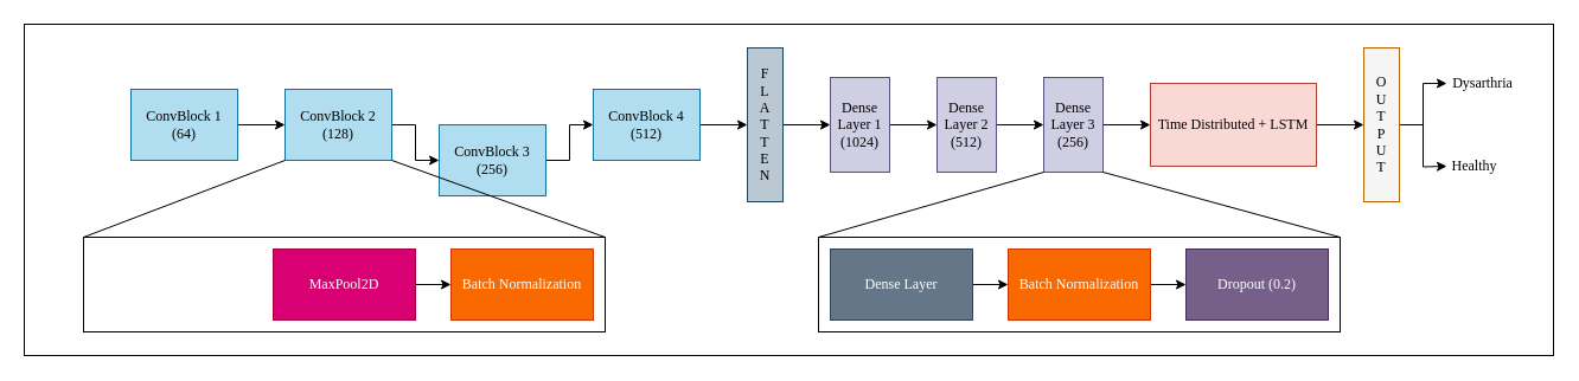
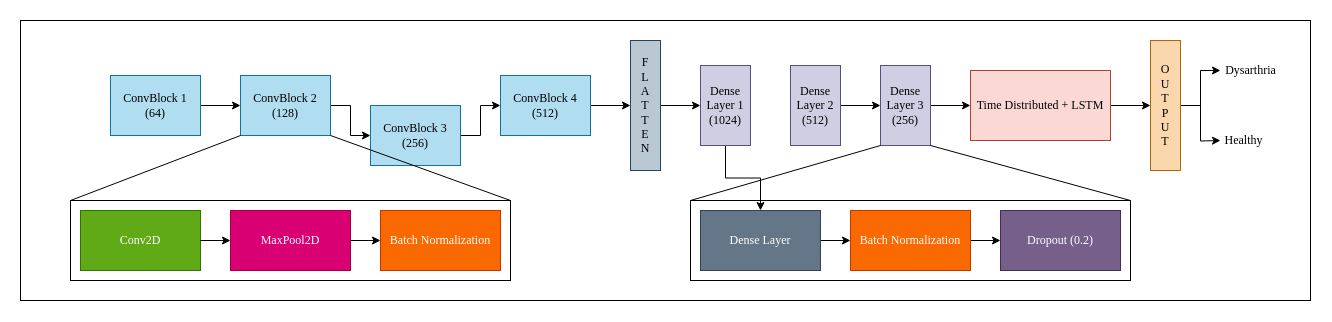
  <mxCell id="0" />
  <mxCell id="1" parent="0" />
  <mxCell id="2" value="" style="rounded=0;whiteSpace=wrap;html=1;fontColor=#FFFFFF;fillColor=none;fontFamily=Times New Roman;" vertex="1" parent="1"><mxGeometry x="20" y="20" width="1290" height="280" as="geometry" /></mxCell>
  <mxCell id="3" value="" style="rounded=0;whiteSpace=wrap;html=1;fontColor=#000000;fillColor=none;fontFamily=Times New Roman;" vertex="1" parent="1"><mxGeometry x="690" y="200" width="440" height="80" as="geometry" /></mxCell>
  <mxCell id="4" style="edgeStyle=orthogonalEdgeStyle;rounded=0;orthogonalLoop=1;jettySize=auto;html=1;entryX=0;entryY=0.5;entryDx=0;entryDy=0;fontFamily=Times New Roman;" edge="1" parent="1" source="5" target="7"><mxGeometry relative="1" as="geometry" /></mxCell>
  <mxCell id="5" value="ConvBlock 1&lt;br&gt;(64)" style="rounded=0;whiteSpace=wrap;html=1;fillColor=#b1ddf0;strokeColor=#10739e;fontFamily=Times New Roman;" vertex="1" parent="1"><mxGeometry x="110" y="75" width="90" height="60" as="geometry" /></mxCell>
  <mxCell id="6" style="edgeStyle=orthogonalEdgeStyle;rounded=0;orthogonalLoop=1;jettySize=auto;html=1;entryX=0;entryY=0.5;entryDx=0;entryDy=0;fontFamily=Times New Roman;" edge="1" parent="1" source="7" target="9"><mxGeometry relative="1" as="geometry" /></mxCell>
  <mxCell id="7" value="ConvBlock 2&lt;br&gt;(128)" style="rounded=0;whiteSpace=wrap;html=1;fillColor=#b1ddf0;strokeColor=#10739e;fontFamily=Times New Roman;" vertex="1" parent="1"><mxGeometry x="240" y="75" width="90" height="60" as="geometry" /></mxCell>
  <mxCell id="8" style="edgeStyle=orthogonalEdgeStyle;rounded=0;orthogonalLoop=1;jettySize=auto;html=1;exitX=1;exitY=0.5;exitDx=0;exitDy=0;entryX=0;entryY=0.5;entryDx=0;entryDy=0;fontFamily=Times New Roman;" edge="1" parent="1" source="9" target="11"><mxGeometry relative="1" as="geometry" /></mxCell>
  <mxCell id="9" value="ConvBlock 3&lt;br&gt;(256)" style="rounded=0;whiteSpace=wrap;html=1;fillColor=#b1ddf0;strokeColor=#10739e;fontFamily=Times New Roman;" vertex="1" parent="1"><mxGeometry x="370" y="105" width="90" height="60" as="geometry" /></mxCell>
  <mxCell id="10" style="edgeStyle=orthogonalEdgeStyle;rounded=0;orthogonalLoop=1;jettySize=auto;html=1;entryX=0;entryY=0.5;entryDx=0;entryDy=0;fontFamily=Times New Roman;" edge="1" parent="1" source="11" target="13"><mxGeometry relative="1" as="geometry" /></mxCell>
  <mxCell id="11" value="ConvBlock 4&lt;br&gt;(512)" style="rounded=0;whiteSpace=wrap;html=1;fillColor=#b1ddf0;strokeColor=#10739e;fontFamily=Times New Roman;" vertex="1" parent="1"><mxGeometry x="500" y="75" width="90" height="60" as="geometry" /></mxCell>
  <mxCell id="12" style="edgeStyle=orthogonalEdgeStyle;rounded=0;orthogonalLoop=1;jettySize=auto;html=1;exitX=1;exitY=0.5;exitDx=0;exitDy=0;entryX=0;entryY=0.5;entryDx=0;entryDy=0;fontFamily=Times New Roman;" edge="1" parent="1" source="13" target="15"><mxGeometry relative="1" as="geometry" /></mxCell>
  <mxCell id="13" value="F&lt;br&gt;L&lt;br&gt;A&lt;br&gt;T&lt;br&gt;T&lt;br&gt;E&lt;br&gt;N&lt;br&gt;" style="rounded=0;whiteSpace=wrap;html=1;fillColor=#bac8d3;strokeColor=#23445d;fontFamily=Times New Roman;" vertex="1" parent="1"><mxGeometry x="630" y="40" width="30" height="130" as="geometry" /></mxCell>
- <mxCell id="14" style="edgeStyle=orthogonalEdgeStyle;rounded=0;orthogonalLoop=1;jettySize=auto;html=1;fontFamily=Times New Roman;" edge="1" parent="1" source="15" target="17"><mxGeometry relative="1" as="geometry" /></mxCell>
+ <mxCell id="14" style="edgeStyle=orthogonalEdgeStyle;rounded=0;orthogonalLoop=1;jettySize=auto;html=1;fontFamily=Times New Roman;" edge="1" parent="1" source="15" target="30"><mxGeometry relative="1" as="geometry" /></mxCell>
  <mxCell id="15" value="Dense Layer 1&lt;br&gt;(1024)" style="rounded=0;whiteSpace=wrap;html=1;fillColor=#d0cee2;strokeColor=#56517e;fontFamily=Times New Roman;" vertex="1" parent="1"><mxGeometry x="700" y="65" width="50" height="80" as="geometry" /></mxCell>
  <mxCell id="16" style="edgeStyle=orthogonalEdgeStyle;rounded=0;orthogonalLoop=1;jettySize=auto;html=1;entryX=0;entryY=0.5;entryDx=0;entryDy=0;fontFamily=Times New Roman;" edge="1" parent="1" source="17" target="19"><mxGeometry relative="1" as="geometry" /></mxCell>
  <mxCell id="17" value="Dense Layer 2&lt;br&gt;(512)" style="rounded=0;whiteSpace=wrap;html=1;fillColor=#d0cee2;strokeColor=#56517e;fontFamily=Times New Roman;" vertex="1" parent="1"><mxGeometry x="790" y="65" width="50" height="80" as="geometry" /></mxCell>
  <mxCell id="18" style="edgeStyle=orthogonalEdgeStyle;rounded=0;orthogonalLoop=1;jettySize=auto;html=1;fontFamily=Times New Roman;" edge="1" parent="1" source="19" target="21"><mxGeometry relative="1" as="geometry" /></mxCell>
  <mxCell id="19" value="Dense Layer 3&lt;br&gt;(256)" style="rounded=0;whiteSpace=wrap;html=1;fillColor=#d0cee2;strokeColor=#56517e;fontFamily=Times New Roman;" vertex="1" parent="1"><mxGeometry x="880" y="65" width="50" height="80" as="geometry" /></mxCell>
  <mxCell id="20" style="edgeStyle=orthogonalEdgeStyle;rounded=0;orthogonalLoop=1;jettySize=auto;html=1;entryX=0;entryY=0.5;entryDx=0;entryDy=0;fontFamily=Times New Roman;" edge="1" parent="1" source="21" target="24"><mxGeometry relative="1" as="geometry" /></mxCell>
  <mxCell id="21" value="Time Distributed + LSTM" style="rounded=0;whiteSpace=wrap;html=1;fillColor=#fad9d5;strokeColor=#ae4132;fontFamily=Times New Roman;" vertex="1" parent="1"><mxGeometry x="970" y="70" width="140" height="70" as="geometry" /></mxCell>
  <mxCell id="22" style="edgeStyle=orthogonalEdgeStyle;rounded=0;orthogonalLoop=1;jettySize=auto;html=1;fontFamily=Times New Roman;" edge="1" parent="1" source="24"><mxGeometry relative="1" as="geometry"><mxPoint x="1220" y="70" as="targetPoint" /><Array as="points"><mxPoint x="1200" y="105" /><mxPoint x="1200" y="70" /></Array></mxGeometry></mxCell>
  <mxCell id="23" style="edgeStyle=orthogonalEdgeStyle;rounded=0;orthogonalLoop=1;jettySize=auto;html=1;exitX=1;exitY=0.5;exitDx=0;exitDy=0;fontFamily=Times New Roman;" edge="1" parent="1" source="24"><mxGeometry relative="1" as="geometry"><mxPoint x="1220" y="140" as="targetPoint" /></mxGeometry></mxCell>
- <mxCell id="24" value="O&lt;br&gt;U&lt;br&gt;T&lt;br&gt;P&lt;br&gt;U&lt;br&gt;T" style="rounded=0;whiteSpace=wrap;html=1;fillColor=#f5f5f5;strokeColor=#b46504;fontFamily=Times New Roman;" vertex="1" parent="1"><mxGeometry x="1150" y="40" width="30" height="130" as="geometry" /></mxCell>
+ <mxCell id="24" value="O&lt;br&gt;U&lt;br&gt;T&lt;br&gt;P&lt;br&gt;U&lt;br&gt;T" style="rounded=0;whiteSpace=wrap;html=1;fillColor=#fad7ac;strokeColor=#b46504;fontFamily=Times New Roman;" vertex="1" parent="1"><mxGeometry x="1150" y="40" width="30" height="130" as="geometry" /></mxCell>
  <mxCell id="25" value="Dysarthria" style="text;html=1;align=center;verticalAlign=middle;resizable=0;points=[];autosize=1;strokeColor=none;fillColor=none;fontFamily=Times New Roman;" vertex="1" parent="1"><mxGeometry x="1215" y="55" width="70" height="30" as="geometry" /></mxCell>
  <mxCell id="26" value="Healthy" style="text;html=1;align=center;verticalAlign=middle;resizable=0;points=[];autosize=1;strokeColor=none;fillColor=none;fontFamily=Times New Roman;" vertex="1" parent="1"><mxGeometry x="1213" y="125" width="60" height="30" as="geometry" /></mxCell>
  <mxCell id="27" value="" style="endArrow=none;html=1;rounded=0;entryX=0;entryY=1;entryDx=0;entryDy=0;exitX=0;exitY=0;exitDx=0;exitDy=0;fontFamily=Times New Roman;" edge="1" parent="1" source="37" target="7"><mxGeometry width="50" height="50" relative="1" as="geometry"><mxPoint x="80" y="350" as="sourcePoint" /><mxPoint x="130" y="300" as="targetPoint" /></mxGeometry></mxCell>
  <mxCell id="28" value="" style="endArrow=none;html=1;rounded=0;entryX=1;entryY=1;entryDx=0;entryDy=0;exitX=1;exitY=0;exitDx=0;exitDy=0;fontFamily=Times New Roman;" edge="1" parent="1" source="37" target="7"><mxGeometry width="50" height="50" relative="1" as="geometry"><mxPoint x="240" y="200" as="sourcePoint" /><mxPoint x="290" y="150" as="targetPoint" /></mxGeometry></mxCell>
  <mxCell id="29" style="edgeStyle=orthogonalEdgeStyle;rounded=0;orthogonalLoop=1;jettySize=auto;html=1;fontColor=#FFFFFF;fontFamily=Times New Roman;" edge="1" parent="1" source="30" target="32"><mxGeometry relative="1" as="geometry" /></mxCell>
  <mxCell id="30" value="Dense Layer" style="rounded=0;whiteSpace=wrap;html=1;fontColor=#ffffff;fillColor=#647687;strokeColor=#314354;fontFamily=Times New Roman;" vertex="1" parent="1"><mxGeometry x="700" y="210" width="120" height="60" as="geometry" /></mxCell>
  <mxCell id="31" style="edgeStyle=orthogonalEdgeStyle;rounded=0;orthogonalLoop=1;jettySize=auto;html=1;entryX=0;entryY=0.5;entryDx=0;entryDy=0;fontColor=#000000;fontFamily=Times New Roman;" edge="1" parent="1" source="32" target="33"><mxGeometry relative="1" as="geometry" /></mxCell>
  <mxCell id="32" value="Batch Normalization" style="rounded=0;whiteSpace=wrap;html=1;fontColor=#FFFFFF;fillColor=#fa6800;strokeColor=#C73500;fontFamily=Times New Roman;" vertex="1" parent="1"><mxGeometry x="850" y="210" width="120" height="60" as="geometry" /></mxCell>
  <mxCell id="33" value="Dropout (0.2)" style="rounded=0;whiteSpace=wrap;html=1;fontColor=#ffffff;fillColor=#76608a;strokeColor=#432D57;fontFamily=Times New Roman;" vertex="1" parent="1"><mxGeometry x="1000" y="210" width="120" height="60" as="geometry" /></mxCell>
  <mxCell id="34" value="" style="endArrow=none;html=1;rounded=0;fontColor=#000000;entryX=0;entryY=1;entryDx=0;entryDy=0;exitX=0;exitY=0;exitDx=0;exitDy=0;fontFamily=Times New Roman;" edge="1" parent="1" source="3" target="19"><mxGeometry width="50" height="50" relative="1" as="geometry"><mxPoint x="750" y="200" as="sourcePoint" /><mxPoint x="800" y="150" as="targetPoint" /></mxGeometry></mxCell>
  <mxCell id="35" value="" style="endArrow=none;html=1;rounded=0;fontColor=#000000;entryX=1;entryY=1;entryDx=0;entryDy=0;exitX=1;exitY=0;exitDx=0;exitDy=0;fontFamily=Times New Roman;" edge="1" parent="1" source="3" target="19"><mxGeometry width="50" height="50" relative="1" as="geometry"><mxPoint x="810" y="210" as="sourcePoint" /><mxPoint x="860" y="160" as="targetPoint" /></mxGeometry></mxCell>
  <mxCell id="36" value="" style="group;fontFamily=Times New Roman;" connectable="0" vertex="1" parent="1"><mxGeometry x="70" y="200" width="440" height="80" as="geometry" /></mxCell>
  <mxCell id="37" value="" style="rounded=0;whiteSpace=wrap;html=1;fillColor=none;fontFamily=Times New Roman;" vertex="1" parent="36"><mxGeometry width="440" height="80" as="geometry" /></mxCell>
  <mxCell id="38" value="" style="group;fontFamily=Times New Roman;" connectable="0" vertex="1" parent="36"><mxGeometry x="10" y="10" width="420" height="60" as="geometry" /></mxCell>
+ <mxCell id="39" value="Conv2D" style="rounded=0;whiteSpace=wrap;html=1;fillColor=#60a917;fontColor=#ffffff;strokeColor=#2D7600;fontFamily=Times New Roman;" vertex="1" parent="38"><mxGeometry width="120" height="60" as="geometry" /></mxCell>
  <mxCell id="40" value="MaxPool2D" style="rounded=0;whiteSpace=wrap;html=1;fillColor=#d80073;fontColor=#ffffff;strokeColor=#A50040;fontFamily=Times New Roman;" vertex="1" parent="38"><mxGeometry x="150" width="120" height="60" as="geometry" /></mxCell>
+ <mxCell id="41" style="edgeStyle=orthogonalEdgeStyle;rounded=0;orthogonalLoop=1;jettySize=auto;html=1;entryX=0;entryY=0.5;entryDx=0;entryDy=0;fontFamily=Times New Roman;" edge="1" parent="38" source="39" target="40"><mxGeometry relative="1" as="geometry" /></mxCell>
  <mxCell id="42" value="&lt;font color=&quot;#ffffff&quot;&gt;Batch Normalization&lt;/font&gt;" style="rounded=0;whiteSpace=wrap;html=1;fillColor=#fa6800;fontColor=#000000;strokeColor=#C73500;fontFamily=Times New Roman;" vertex="1" parent="38"><mxGeometry x="300" width="120" height="60" as="geometry" /></mxCell>
  <mxCell id="43" style="edgeStyle=orthogonalEdgeStyle;rounded=0;orthogonalLoop=1;jettySize=auto;html=1;entryX=0;entryY=0.5;entryDx=0;entryDy=0;fontFamily=Times New Roman;" edge="1" parent="38" source="40" target="42"><mxGeometry relative="1" as="geometry" /></mxCell>
